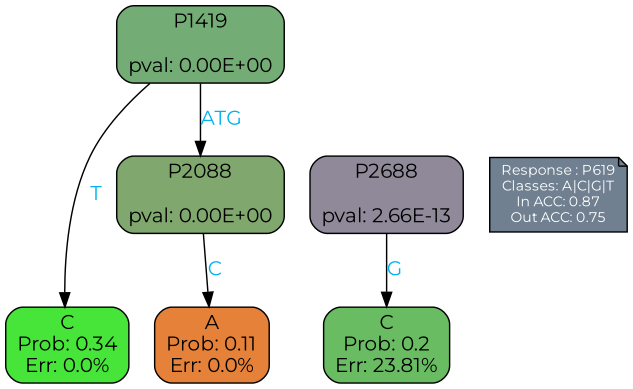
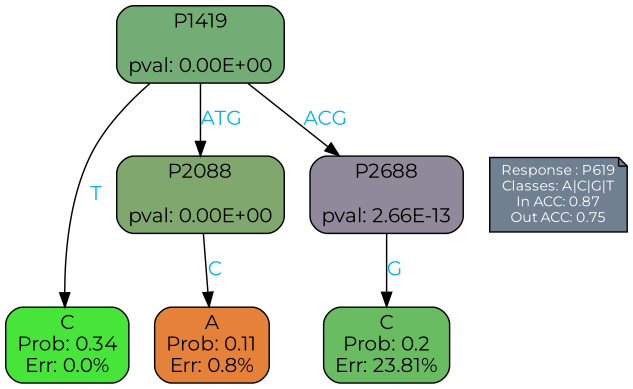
  digraph {
    fontname=Montserrat
    ranksep=equally
    splines=polylines
    node [color=black fontname=Montserrat shape=box style="filled, rounded"]
    edge [fontcolor=deepskyblue2 fontname=Montserrat]
    n1 [fillcolor="#69bc61" label="C\nProb: 0.2\nErr: 23.81%"]
    n2 [fillcolor="#47e539" label="C\nProb: 0.34\nErr: 0.0%"]
-   n3 [fillcolor="#e58139" label="A\nProb: 0.11\nErr: 0.0%"]
+   n3 [fillcolor="#e58139" label="A\nProb: 0.11\nErr: 0.8%"]
    n4 [align=left fillcolor=slategray fontcolor=white fontsize=10 label="Response : P619\nClasses: A|C|G|T\nIn ACC: 0.87\nOut ACC: 0.75\n" shape=note style=filled]
    n5 [fillcolor="#80a76e" label="P2088\n\npval: 0.00E+00"]
    n6 [fillcolor="#74ac75" label="P1419\n\npval: 0.00E+00"]
    n7 [fillcolor="#90899a" label="P2688\n\npval: 2.66E-13"]
    subgraph sub_1 {
      rank=same
      n1
      n2
      n3
    }
    subgraph sub_2 {
      rank=same
      n4
      n5
    }
    n5 -> n3 [label=C]
    n6 -> n2 [label=T]
    n6 -> n5 [label=ATG]
+   n6 -> n7 [label=ACG]
    n7 -> n1 [label=G]
  }
